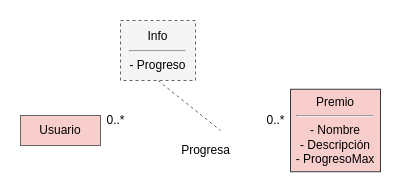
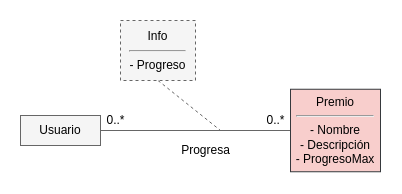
  <mxCell id="0" />
  <mxCell id="1" parent="0" />
- <mxCell id="3" value="Usuario" style="rounded=0;whiteSpace=wrap;html=1;fillColor=#f8cecc;strokeColor=#666666;fontColor=#000000;" parent="1" vertex="1"><mxGeometry x="20" y="115" width="80" height="30" as="geometry" /></mxCell>
+ <mxCell id="2" style="edgeStyle=none;html=1;exitX=1;exitY=0.5;exitDx=0;exitDy=0;endArrow=none;endFill=0;fillColor=#f5f5f5;strokeColor=#666666;" parent="1" source="3" target="4" edge="1"><mxGeometry relative="1" as="geometry" /></mxCell>
+ <mxCell id="3" value="Usuario" style="rounded=0;whiteSpace=wrap;html=1;fillColor=#f5f5f5;strokeColor=#666666;fontColor=#000000;" parent="1" vertex="1"><mxGeometry x="20" y="115" width="80" height="30" as="geometry" /></mxCell>
  <mxCell id="4" value="Premio&lt;hr&gt;- Nombre&lt;br&gt;- Descripción&lt;br&gt;- ProgresoMax" style="rounded=0;whiteSpace=wrap;html=1;fillColor=#f8cecc;strokeColor=#36393d;fontColor=#000000;" parent="1" vertex="1"><mxGeometry x="290" y="88.75" width="90" height="82.5" as="geometry" /></mxCell>
  <mxCell id="5" style="edgeStyle=none;html=1;exitX=0.5;exitY=1;exitDx=0;exitDy=0;fontFamily=Helvetica;fontSize=12;fontColor=#333333;endArrow=none;endFill=0;fillColor=#f5f5f5;strokeColor=#666666;dashed=1;" parent="1" source="6" edge="1"><mxGeometry relative="1" as="geometry"><mxPoint x="220" y="130" as="targetPoint" /></mxGeometry></mxCell>
  <mxCell id="6" value="Info&lt;br&gt;&lt;hr&gt;- Progreso" style="rounded=0;whiteSpace=wrap;html=1;fontColor=#000000;fillColor=#f5f5f5;strokeColor=#666666;dashed=1;" parent="1" vertex="1"><mxGeometry x="120" y="20" width="75" height="60" as="geometry" /></mxCell>
  <mxCell id="7" value="0..*" style="text;html=1;align=center;verticalAlign=middle;resizable=0;points=[];autosize=1;strokeColor=none;fillColor=none;fontSize=12;fontFamily=Helvetica;fontColor=#000000;" parent="1" vertex="1"><mxGeometry x="100" y="110" width="30" height="20" as="geometry" /></mxCell>
  <mxCell id="8" value="0..*" style="text;html=1;align=center;verticalAlign=middle;resizable=0;points=[];autosize=1;strokeColor=none;fillColor=none;fontSize=12;fontFamily=Helvetica;fontColor=#000000;" parent="1" vertex="1"><mxGeometry x="260" y="110" width="30" height="20" as="geometry" /></mxCell>
  <mxCell id="9" value="Progresa" style="text;html=1;align=center;verticalAlign=middle;resizable=0;points=[];autosize=1;strokeColor=none;fillColor=none;fontColor=#000000;" vertex="1" parent="1"><mxGeometry x="175" y="140" width="60" height="20" as="geometry" /></mxCell>
